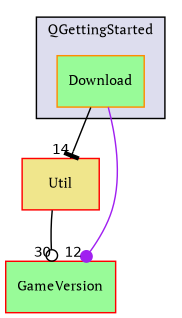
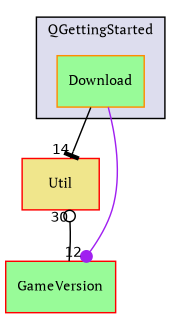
  digraph {
    compound=true
    fontname="PT Serif"
    node [color=red fillcolor=palegreen fontname="PT Serif" fontsize=10 shape=box style=filled]
    edge [color=black fontname="PT Serif" labeldistance=1.5 labelfontname=Helvetica labelfontsize=10]
    n1 [color=darkorange label=Download pencolor=black]
    n2 [fillcolor=khaki label=Util]
    n3 [label=GameVersion]
    subgraph cluster_1 {
      bgcolor="#ddddee"
      fontsize=10
      label=QGettingStarted
      pencolor=black
      n1
    }
    n1 -> n2 [arrowhead=tee headlabel=14]
    n1 -> n3 [arrowhead=dot color=purple headlabel=12]
-   n2 -> n3 [arrowhead=odot headlabel=30]
+   n3 -> n2 [arrowhead=odot headlabel=30]
  }
